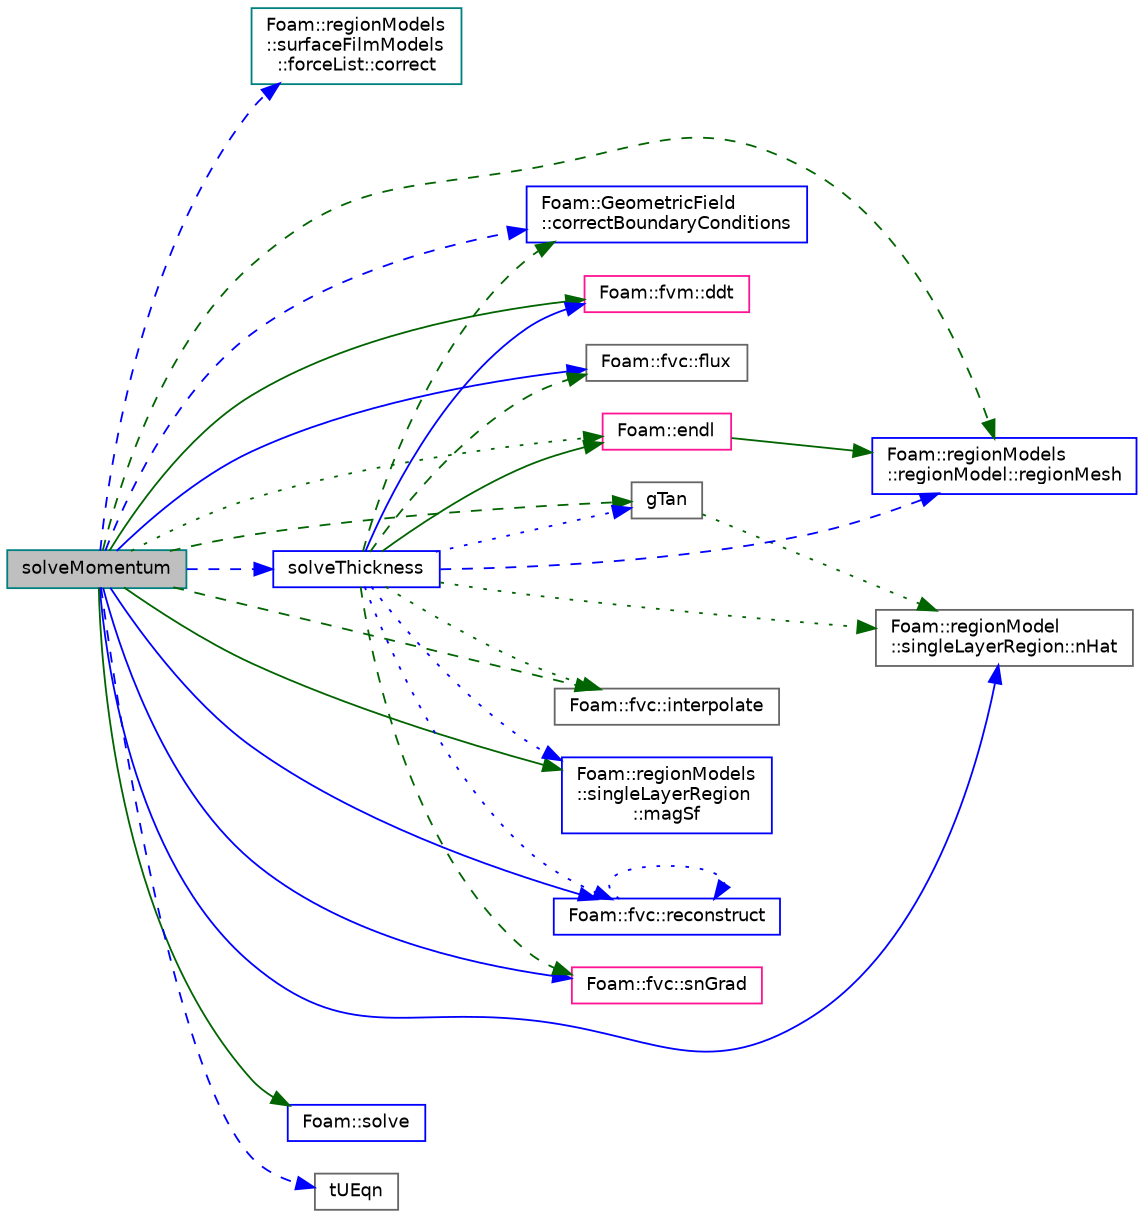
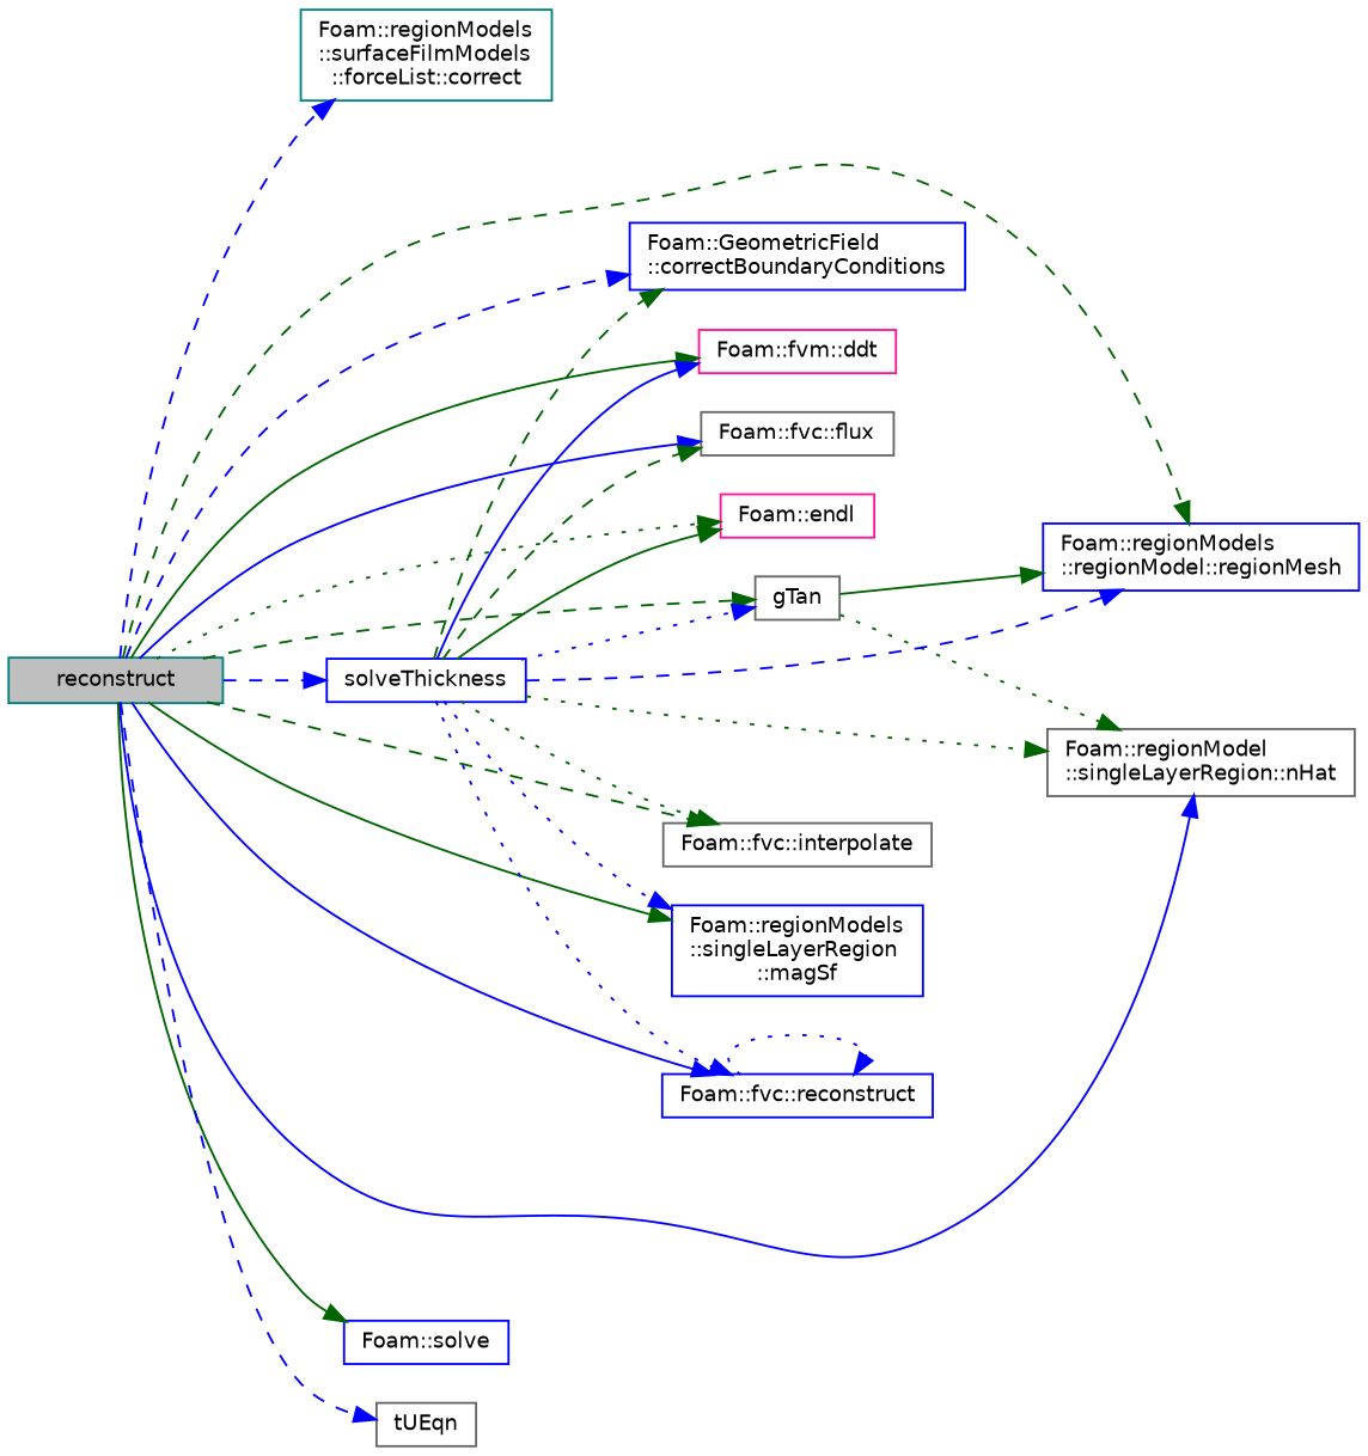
  digraph {
    rankdir=LR
    node [color=blue fontname=Helvetica fontsize=10 shape=record]
    edge [color=darkgreen fontname=Helvetica fontsize=10 labelfontname=Helvetica labelfontsize=10 style=dashed]
-   n1 [color=teal fillcolor=grey75 fontcolor=black height=0.2 label=solveMomentum style=filled width=0.4]
+   n1 [color=teal fillcolor=grey75 fontcolor=black height=0.2 label=reconstruct style=filled width=0.4]
    n2 [color=teal height=0.2 label="Foam::regionModels\l::surfaceFilmModels\l::forceList::correct" width=0.4]
    n3 [height=0.2 label="Foam::GeometricField\l::correctBoundaryConditions" width=0.4]
    n4 [color=deeppink height=0.2 label="Foam::fvm::ddt" width=0.4]
    n5 [color=gray40 height=0.2 label="Foam::fvc::flux" width=0.4]
    n6 [color=deeppink height=0.2 label="Foam::endl" width=0.4]
    n7 [color=gray40 height=0.2 label=gTan width=0.4]
    n8 [height=0.2 label="Foam::regionModels\l::regionModel::regionMesh" width=0.4]
    n9 [color=gray40 height=0.2 label="Foam::regionModel\l::singleLayerRegion::nHat" width=0.4]
    n10 [color=gray40 height=0.2 label="Foam::fvc::interpolate" width=0.4]
    n11 [height=0.2 label="Foam::regionModels\l::singleLayerRegion\l::magSf" width=0.4]
    n12 [height=0.2 label="Foam::fvc::reconstruct" width=0.4]
-   n13 [color=deeppink height=0.2 label="Foam::fvc::snGrad" width=0.4]
    n14 [height=0.2 label="Foam::solve" width=0.4]
    n15 [height=0.2 label=solveThickness width=0.4]
    n16 [color=gray40 height=0.2 label=tUEqn width=0.4]
    n1 -> n2 [color=blue]
    n1 -> n3 [color=blue]
    n1 -> n4 [style=solid]
    n1 -> n5 [color=blue style=solid]
    n1 -> n6 [style=dotted]
    n1 -> n7
    n1 -> n8
    n1 -> n9 [color=blue style=solid]
    n1 -> n10
    n1 -> n11 [style=solid]
    n1 -> n12 [color=blue style=solid]
-   n1 -> n13 [color=blue style=solid]
    n1 -> n14 [style=solid]
    n1 -> n15 [color=blue]
    n1 -> n16 [color=blue]
-   n6 -> n8 [style=solid]
+   n7 -> n8 [style=solid]
    n7 -> n9 [style=dotted]
    n12 -> n12 [color=blue style=dotted]
    n15 -> n3
    n15 -> n4 [color=blue style=solid]
    n15 -> n5
    n15 -> n6 [style=solid]
    n15 -> n7 [color=blue style=dotted]
    n15 -> n8 [color=blue]
    n15 -> n9 [style=dotted]
    n15 -> n10 [style=dotted]
    n15 -> n11 [color=blue style=dotted]
    n15 -> n12 [color=blue style=dotted]
-   n15 -> n13
  }
